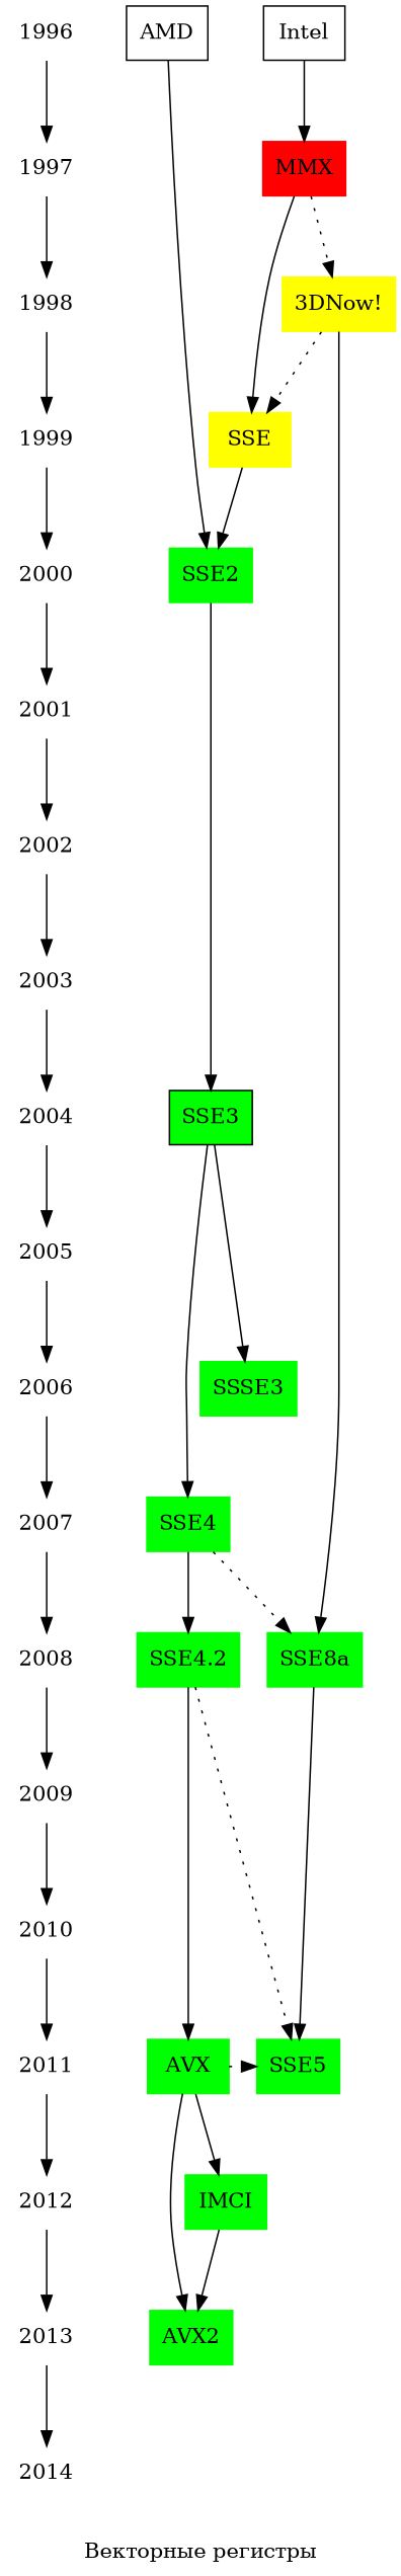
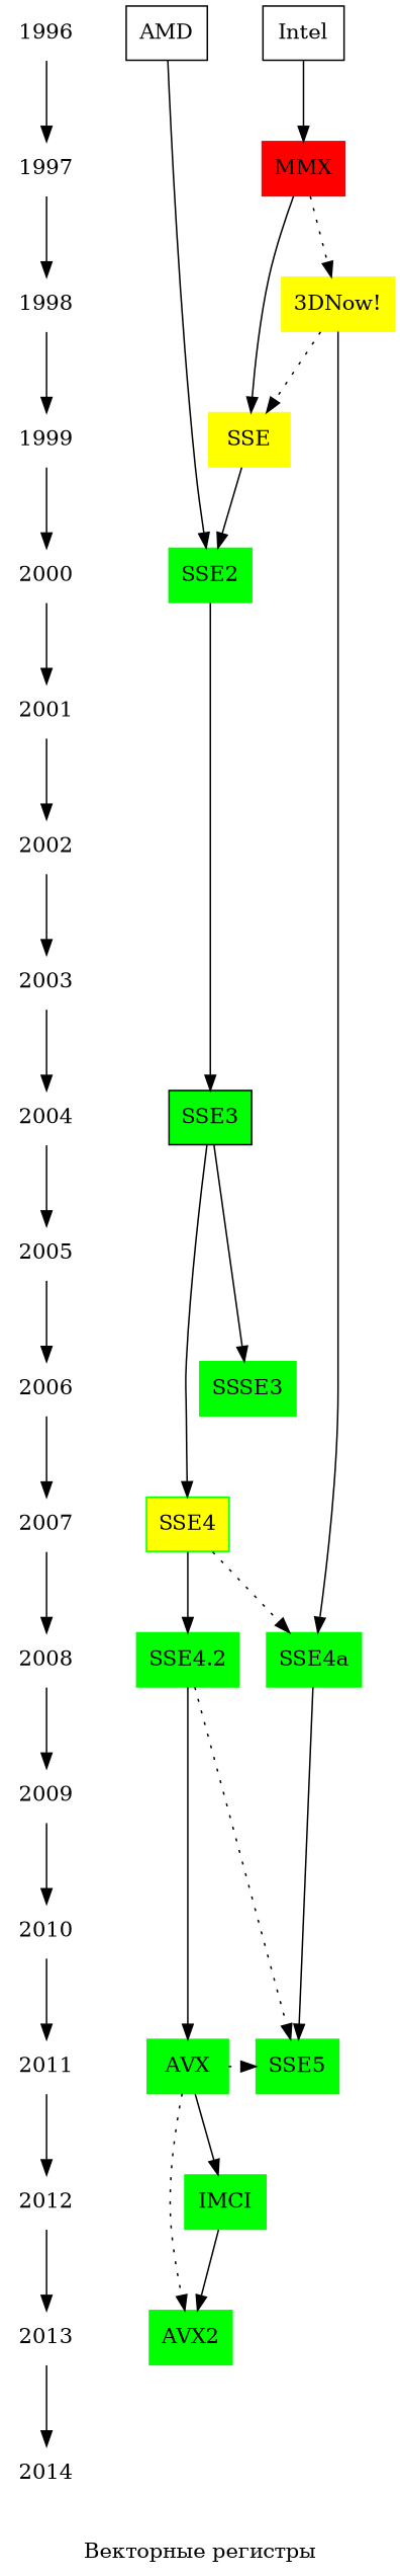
  digraph {
    fontname="DejaVu Serif"
    label="Векторные регистры"
    ranksep=.75
    node [fontname="DejaVu Serif" shape=plaintext]
    edge [fontname="DejaVu Serif"]
    1996
    1997
    1998
    1999
    2000
    2001
    2002
    2003
    2004
    2005
    2006
    2007
    2008
    2009
    2010
    2011
    2012
    2013
    2014
    Intel [shape=box]
    AMD [shape=box]
    MMX [color=red fillcolor=red shape=box style=filled]
    "3DNow!" [color=yellow fillcolor=yellow shape=box style=filled]
    SSE3 [color=black fillcolor=green shape=box style=filled]
    SSSE3 [color=green fillcolor=green shape=box style=filled]
    SSE [color=yellow fillcolor=yellow shape=box style=filled]
-   SSE4 [color=green fillcolor=green shape=box style=filled]
+   SSE4 [color=green fillcolor=yellow shape=box style=filled]
    "SSE4.2" [color=green fillcolor=green shape=box style=filled]
-   SSE4a [color=green fillcolor=green shape=box style=filled label=SSE8a]
+   SSE4a [color=green fillcolor=green shape=box style=filled]
    SSE2 [color=green fillcolor=green shape=box style=filled]
    SSE5 [color=green fillcolor=green shape=box style=filled]
    AVX [color=green fillcolor=green shape=box style=filled]
    IMCI [color=green fillcolor=green shape=box style=filled]
    AVX2 [color=green fillcolor=green shape=box style=filled]
    subgraph sub_1 {
      1996
      1997
      1998
      1999
      2000
      2001
      2002
      2003
      2004
      2005
      2006
      2007
      2008
      2009
      2010
      2011
      2012
      2013
      2014
    }
    subgraph sub_2 {
      rank=same
      1996
      Intel
      AMD
    }
    subgraph sub_3 {
      rank=same
      1997
      MMX
    }
    subgraph sub_4 {
      rank=same
      1998
      "3DNow!"
    }
    subgraph sub_5 {
      rank=same
      2004
      SSE3
    }
    subgraph sub_6 {
      rank=same
      2006
      SSSE3
    }
    subgraph sub_7 {
      rank=same
      1999
      SSE
    }
    subgraph sub_8 {
      rank=same
      2007
      SSE4
    }
    subgraph sub_9 {
      rank=same
      2008
      "SSE4.2"
      SSE4a
    }
    subgraph sub_10 {
      rank=same
      2000
      SSE2
    }
    subgraph sub_11 {
      rank=same
      2007
      SSE4
    }
    subgraph sub_12 {
      rank=same
      2008
      "SSE4.2"
    }
    subgraph sub_13 {
      rank=same
      2008
      SSE4a
    }
    subgraph sub_14 {
      rank=same
      2011
      SSE5
    }
    subgraph sub_15 {
      rank=same
      2011
      AVX
    }
    subgraph sub_16 {
      rank=same
      2012
      IMCI
    }
    subgraph sub_17 {
      rank=same
      2013
      AVX2
    }
    1996 -> 1997
    1997 -> 1998
    1998 -> 1999
    1999 -> 2000
    2000 -> 2001
    2001 -> 2002
    2002 -> 2003
    2003 -> 2004
    2004 -> 2005
    2005 -> 2006
    2006 -> 2007
    2007 -> 2008
    2008 -> 2009
    2009 -> 2010
    2010 -> 2011
    2011 -> 2012
    2012 -> 2013
    2013 -> 2014
    Intel -> MMX
    AMD -> SSE2
    MMX -> "3DNow!" [style=dotted]
    MMX -> SSE
    "3DNow!" -> SSE [style=dotted]
    "3DNow!" -> SSE4a
    SSE3 -> SSSE3
    SSE3 -> SSE4
    SSE -> SSE2
    SSE4 -> "SSE4.2"
    SSE4 -> SSE4a [style=dotted]
    "SSE4.2" -> SSE5 [style=dotted]
    "SSE4.2" -> AVX
    SSE4a -> SSE5
    SSE2 -> SSE3
    AVX -> SSE5 [style=dotted]
    AVX -> IMCI
-   AVX -> AVX2
+   AVX -> AVX2 [style=dotted]
    IMCI -> AVX2
  }
